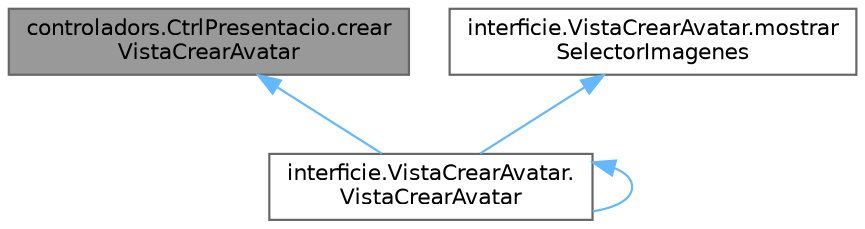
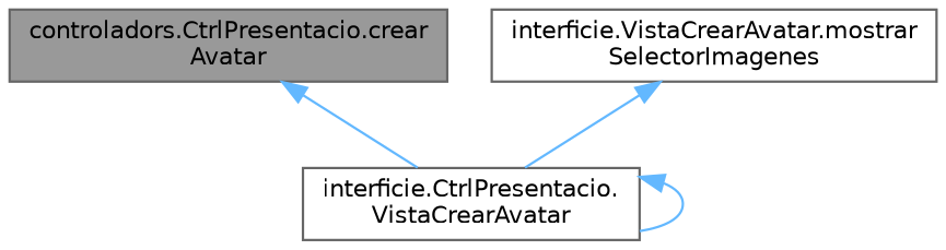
  digraph {
    rankdir=TB
    node [color=grey40 fillcolor=white fontname=Helvetica fontsize=10 shape=box style=filled]
    edge [color=steelblue1 dir=back fontname=Helvetica fontsize=10 labelfontname=Helvetica labelfontsize=10 style=solid]
-   n1 [color=gray40 fillcolor=grey60 fontcolor=black height=0.2 label="controladors.CtrlPresentacio.crear\lVistaCrearAvatar" width=0.4]
-   n2 [height=0.2 label="interficie.VistaCrearAvatar.\lVistaCrearAvatar" width=0.4]
+   n1 [color=gray40 fillcolor=grey60 fontcolor=black height=0.2 label="controladors.CtrlPresentacio.crear\lAvatar" width=0.4]
+   n2 [height=0.2 label="interficie.CtrlPresentacio.\lVistaCrearAvatar" width=0.4]
    n3 [height=0.2 label="interficie.VistaCrearAvatar.mostrar\lSelectorImagenes" width=0.4]
    n1 -> n2
    n2 -> n2
    n3 -> n2
  }
